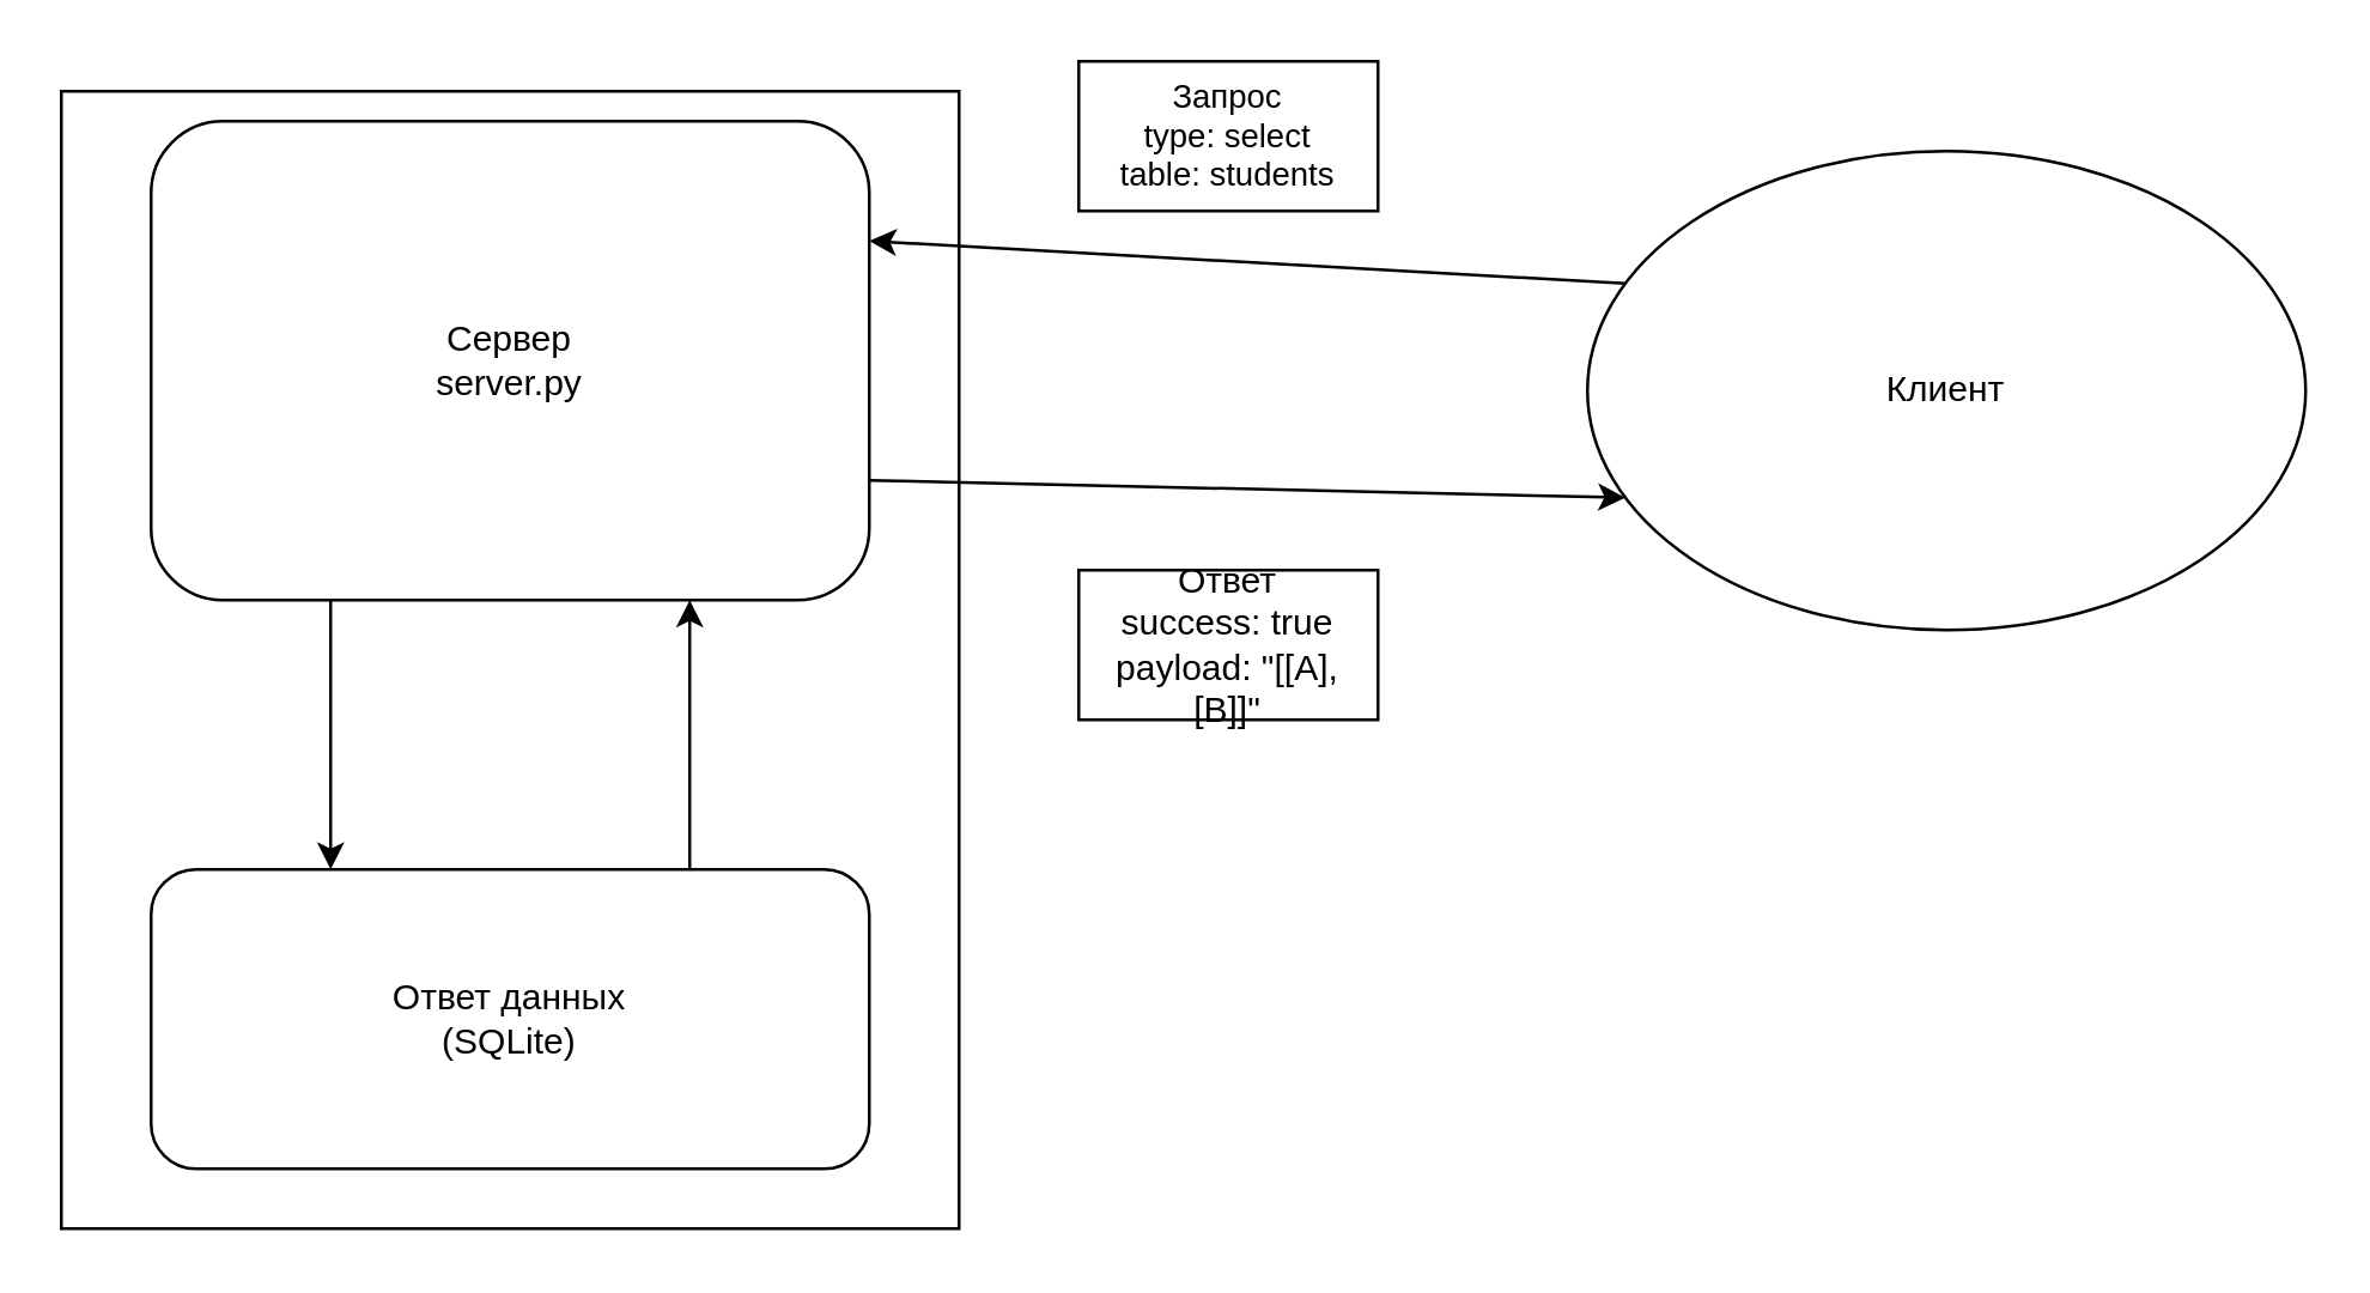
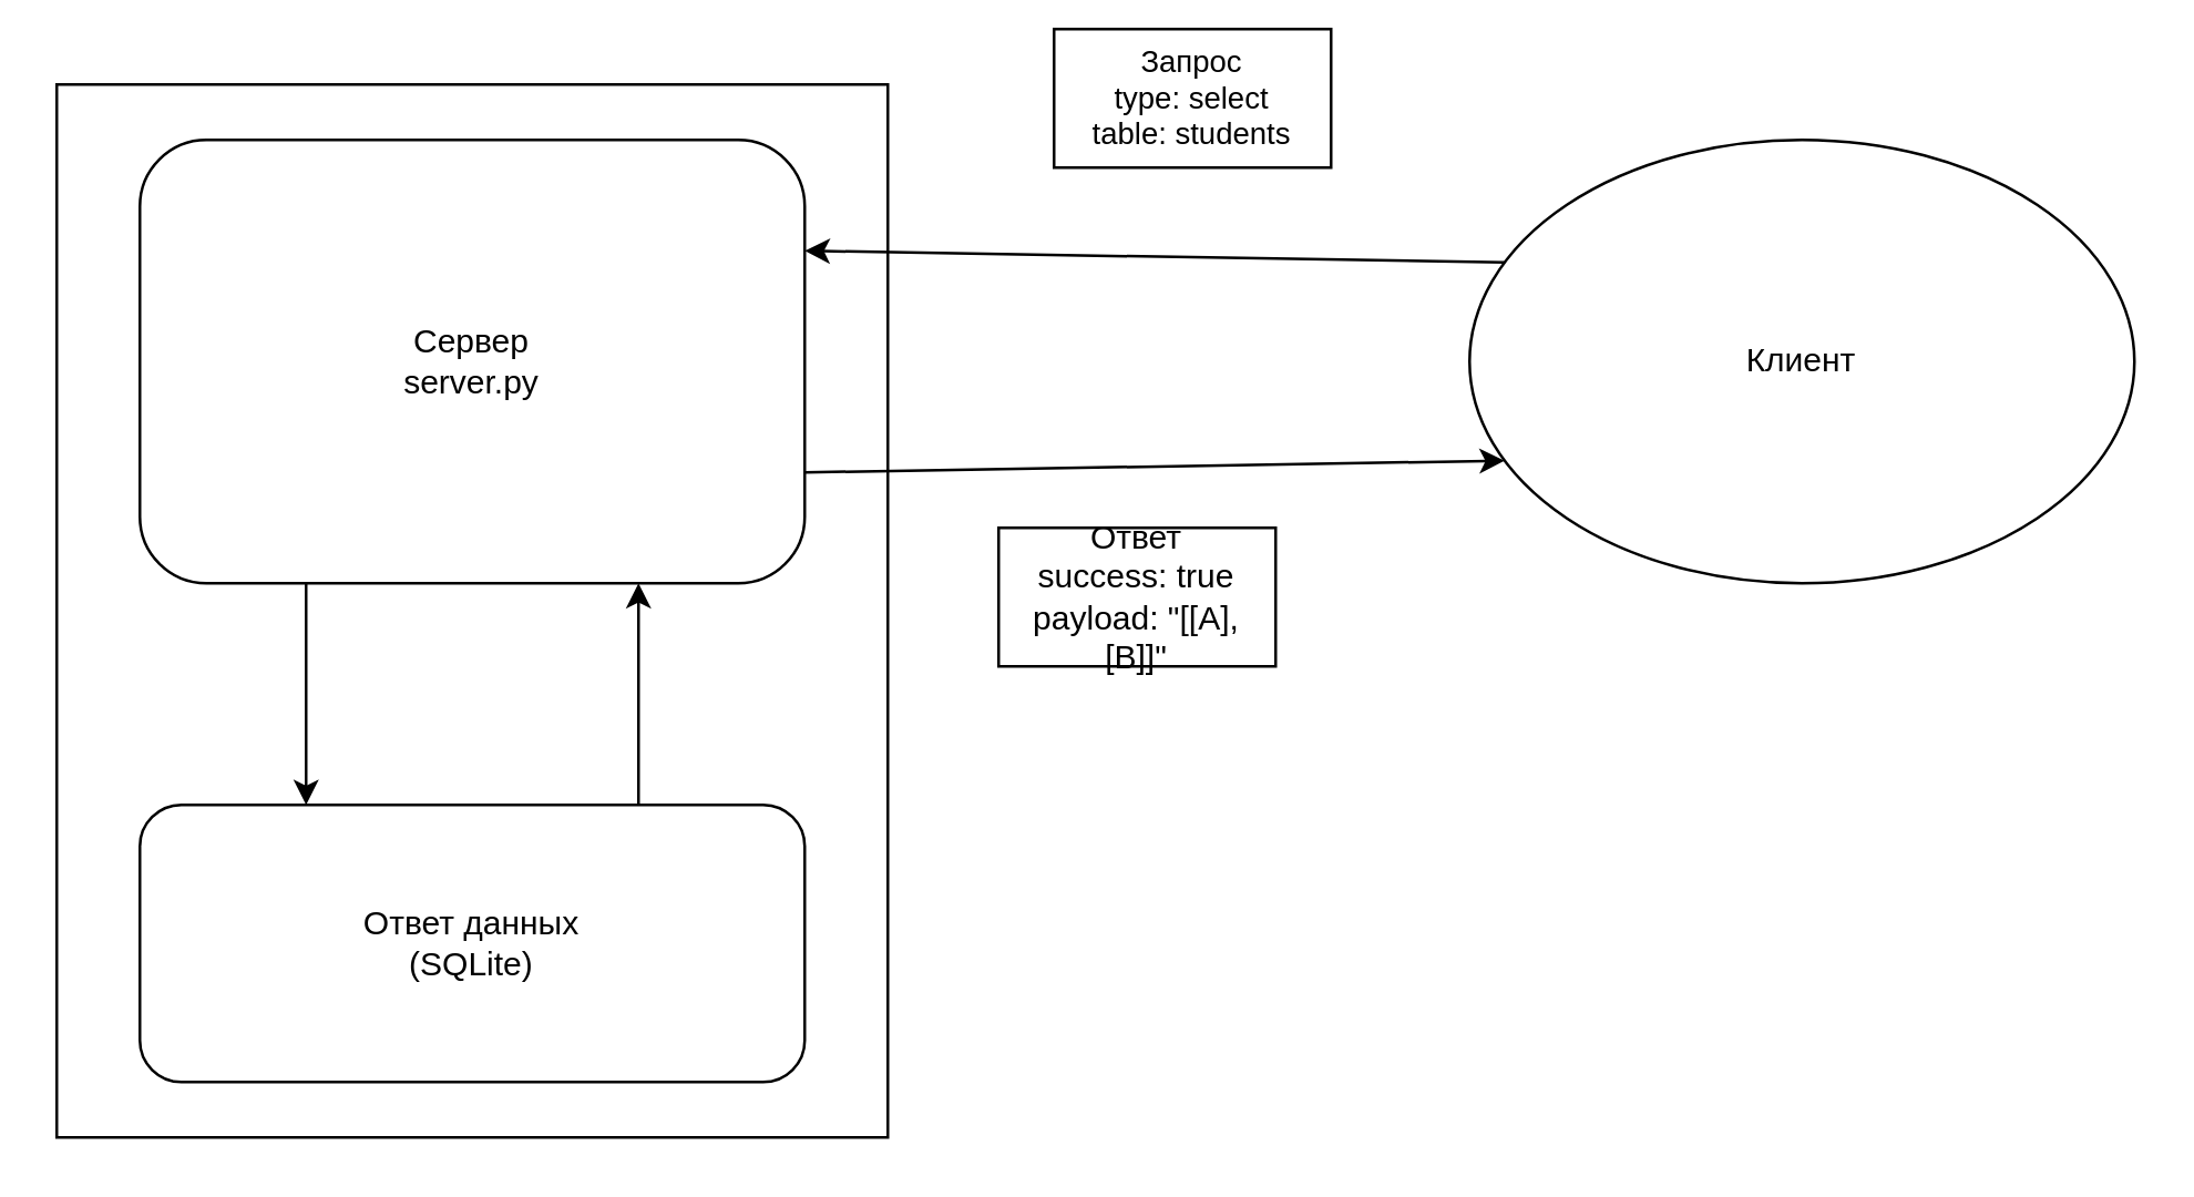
  <mxCell id="0" />
  <mxCell id="1" parent="0" />
- <mxCell id="2" value="&lt;div&gt;Сервер&lt;/div&gt;&lt;div&gt;server.py&lt;br&gt;&lt;/div&gt;" style="rounded=1;whiteSpace=wrap;html=1;" vertex="1" parent="1"><mxGeometry x="50" y="40" width="240" height="160" as="geometry" /></mxCell>
+ <mxCell id="2" value="&lt;div&gt;Сервер&lt;/div&gt;&lt;div&gt;server.py&lt;br&gt;&lt;/div&gt;" style="rounded=1;whiteSpace=wrap;html=1;" vertex="1" parent="1"><mxGeometry y="50" width="240" height="160" as="geometry" x="50" /></mxCell>
  <mxCell id="3" value="Ответ данных&lt;br&gt;(SQLite)" style="rounded=1;whiteSpace=wrap;html=1;" vertex="1" parent="1"><mxGeometry y="290" width="240" height="100" as="geometry" x="50" /></mxCell>
  <mxCell id="4" value="Клиент" style="ellipse;whiteSpace=wrap;html=1;" vertex="1" parent="1"><mxGeometry x="530" y="50" width="240" height="160" as="geometry" /></mxCell>
  <mxCell id="5" value="" style="endArrow=classic;html=1;exitX=1;exitY=0.75;exitDx=0;exitDy=0;entryX=0;entryY=0.75;entryDx=0;entryDy=0;" edge="1" parent="1" source="2" target="4"><mxGeometry width="50" height="50" relative="1" as="geometry"><mxPoint x="450" y="270" as="sourcePoint" /><mxPoint x="500" y="220" as="targetPoint" /></mxGeometry></mxCell>
- <mxCell id="6" value="Запрос&lt;br style=&quot;font-size: 11px;&quot;&gt;&lt;div style=&quot;font-size: 11px;&quot;&gt;type: select&lt;/div&gt;&lt;div style=&quot;font-size: 11px;&quot;&gt;table: students&lt;/div&gt;" style="rounded=0;whiteSpace=wrap;html=1;fontSize=11;" vertex="1" parent="1"><mxGeometry x="360" y="20" width="100" height="50" as="geometry" /></mxCell>
+ <mxCell id="6" value="Запрос&lt;br style=&quot;font-size: 11px;&quot;&gt;&lt;div style=&quot;font-size: 11px;&quot;&gt;type: select&lt;/div&gt;&lt;div style=&quot;font-size: 11px;&quot;&gt;table: students&lt;/div&gt;" style="rounded=0;whiteSpace=wrap;html=1;fontSize=11;" vertex="1" parent="1"><mxGeometry x="380" y="10" width="100" height="50" as="geometry" /></mxCell>
  <mxCell id="7" value="" style="endArrow=classic;html=1;entryX=1;entryY=0.25;entryDx=0;entryDy=0;exitX=0;exitY=0.25;exitDx=0;exitDy=0;" edge="1" parent="1" source="4" target="2"><mxGeometry width="50" height="50" relative="1" as="geometry"><mxPoint x="410" y="260" as="sourcePoint" /><mxPoint x="460" y="210" as="targetPoint" /></mxGeometry></mxCell>
  <mxCell id="8" value="Ответ&lt;br style=&quot;font-size: 12px&quot;&gt;&lt;div style=&quot;font-size: 12px&quot;&gt;success: true&lt;/div&gt;&lt;div style=&quot;font-size: 12px&quot;&gt;payload: &quot;[[A], [B]]&quot;&lt;/div&gt;" style="rounded=0;whiteSpace=wrap;html=1;fontSize=12;" vertex="1" parent="1"><mxGeometry x="360" y="190" width="100" height="50" as="geometry" /></mxCell>
  <mxCell id="9" value="" style="endArrow=classic;html=1;fontSize=12;exitX=0.25;exitY=1;exitDx=0;exitDy=0;entryX=0.25;entryY=0;entryDx=0;entryDy=0;" edge="1" parent="1" source="2" target="3"><mxGeometry width="50" height="50" relative="1" as="geometry"><mxPoint x="440" y="300" as="sourcePoint" /><mxPoint x="490" y="250" as="targetPoint" /></mxGeometry></mxCell>
  <mxCell id="10" value="" style="endArrow=classic;html=1;fontSize=12;entryX=0.75;entryY=1;entryDx=0;entryDy=0;exitX=0.75;exitY=0;exitDx=0;exitDy=0;" edge="1" parent="1" source="3" target="2"><mxGeometry width="50" height="50" relative="1" as="geometry"><mxPoint x="440" y="300" as="sourcePoint" /><mxPoint x="490" y="250" as="targetPoint" /></mxGeometry></mxCell>
  <mxCell id="11" value="" style="rounded=0;whiteSpace=wrap;html=1;fontSize=12;shadow=0;glass=0;fillColor=none;" vertex="1" parent="1"><mxGeometry x="20" y="30" width="300" height="380" as="geometry" /></mxCell>
